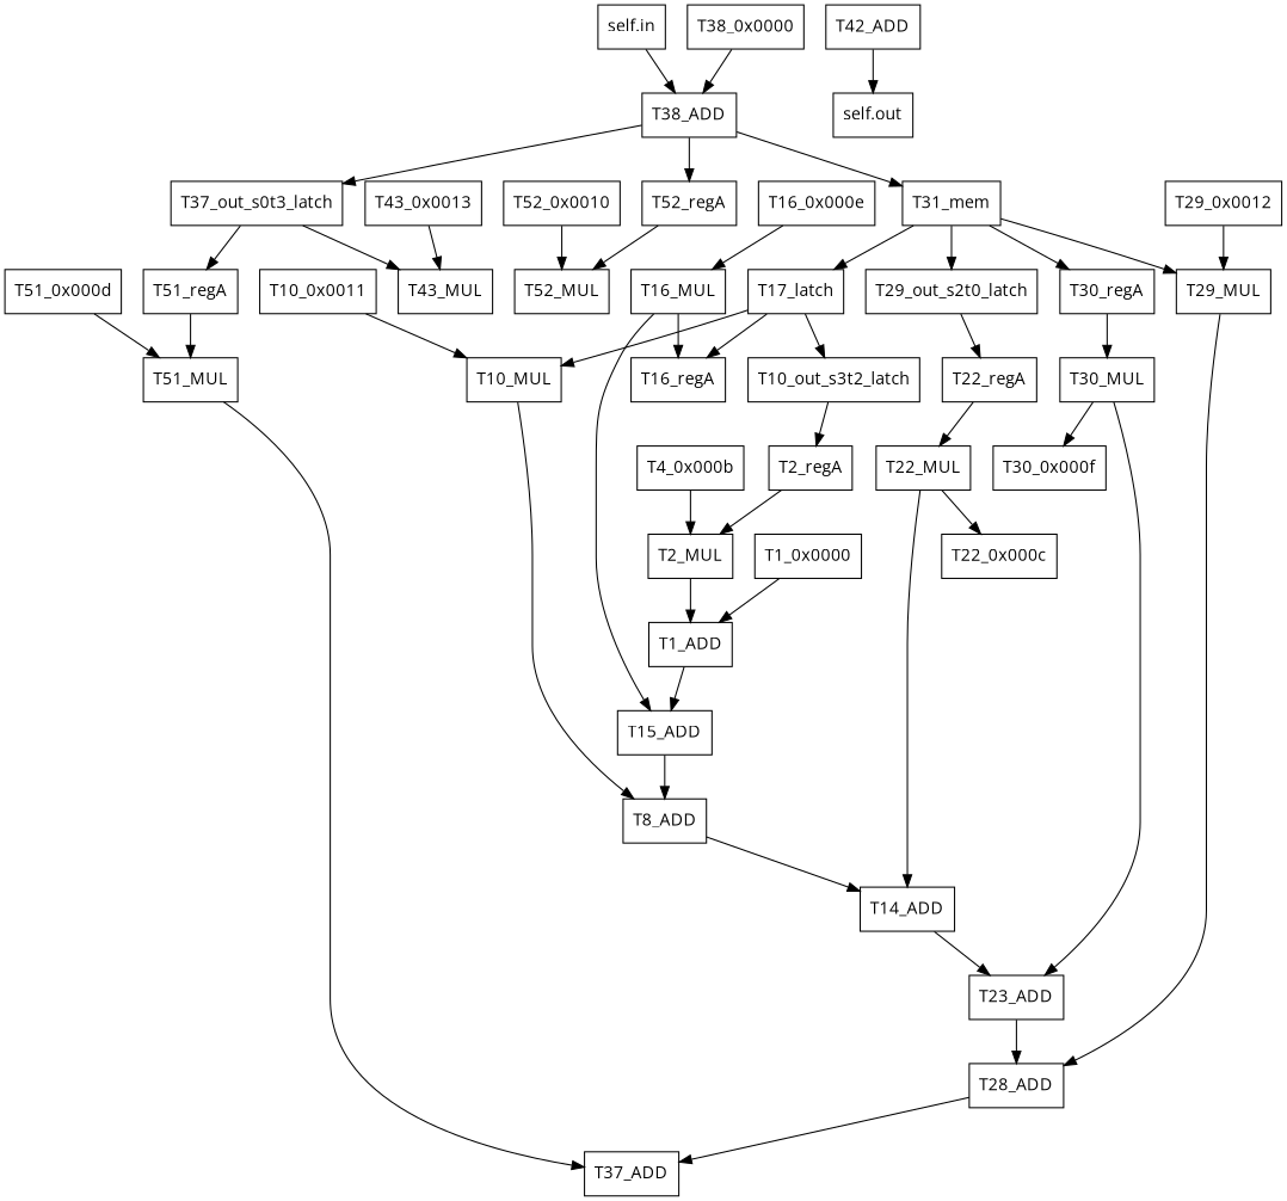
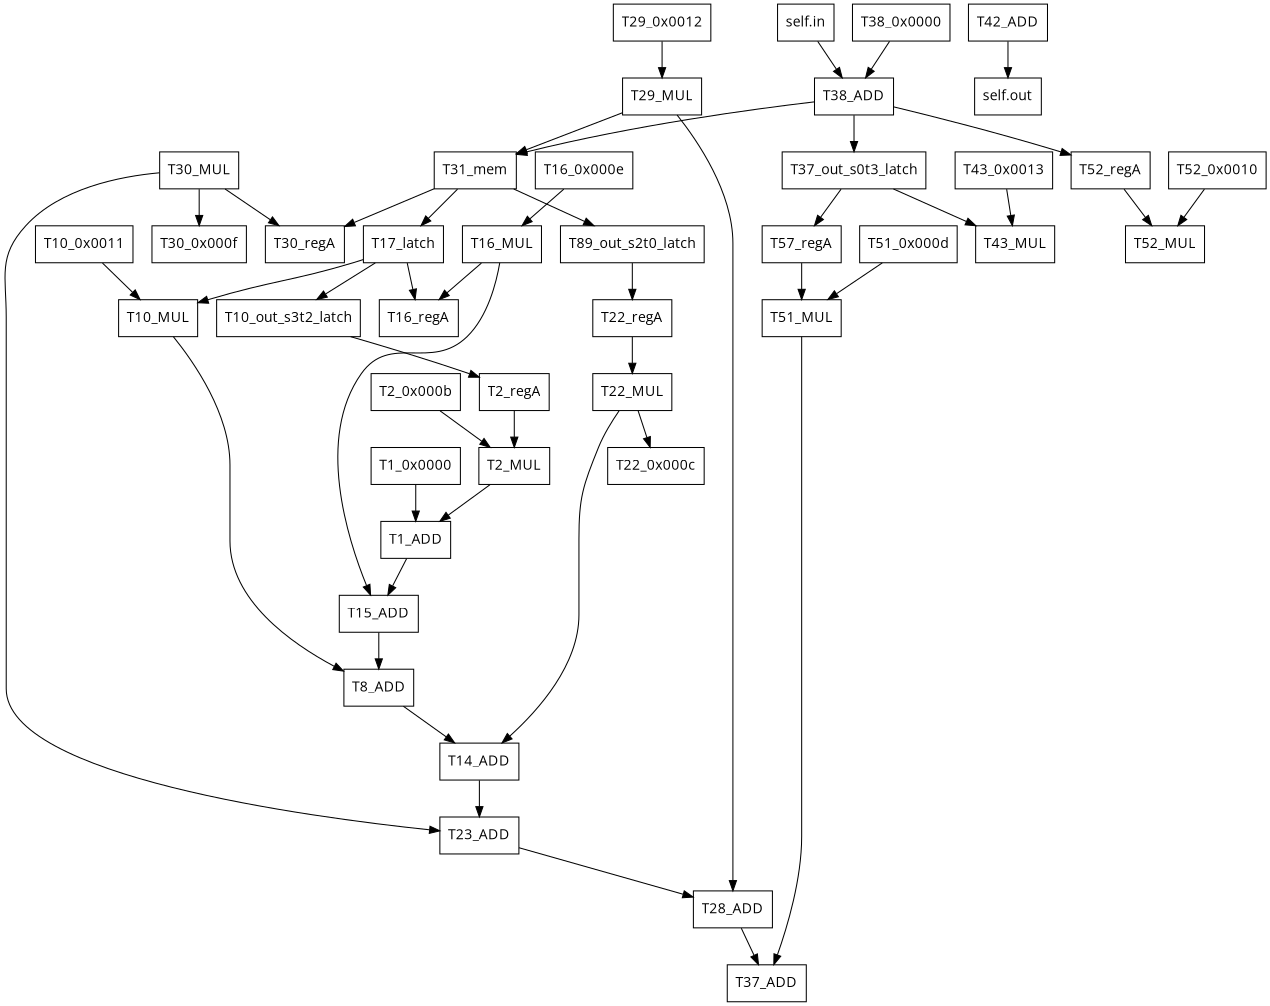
  digraph {
    fontname="Open Sans"
    node [fontname="Open Sans" shape=box]
    edge [fontname="Open Sans"]
    T1_0x0000
    T1_ADD
    T15_ADD
    T8_ADD
    T2_MUL
    T10_out_s3t2_latch
    T2_regA
-   T2_0x000b [label=T4_0x000b]
+   T2_0x000b
    T14_ADD
    T23_ADD
    T10_MUL
    n12 [label=T17_latch]
    T16_regA
    T10_0x0011
    T28_ADD
    T22_MUL
    T22_0x000c
    T16_MUL
    T16_0x000e
    T31_mem
-   T29_out_s2t0_latch
+   T29_out_s2t0_latch [label=T89_out_s2t0_latch]
    T29_MUL
    T30_regA
    T22_regA
    T30_MUL
    T37_ADD
    T30_0x000f
    T29_0x0012
    T38_ADD
    n30 [label=T37_out_s0t3_latch]
    T52_regA
    T43_MUL
-   T51_regA
+   T51_regA [label=T57_regA]
    T52_MUL
    T51_MUL
    "self.in"
    T38_0x0000
    T42_ADD
    "self.out"
    T43_0x0013
    T51_0x000d
    T52_0x0010
    T1_0x0000 -> T1_ADD
    T1_ADD -> T15_ADD
    T15_ADD -> T8_ADD
    T8_ADD -> T14_ADD
    T2_MUL -> T1_ADD
    T10_out_s3t2_latch -> T2_regA
    T2_regA -> T2_MUL
    T2_0x000b -> T2_MUL
    T14_ADD -> T23_ADD
    T23_ADD -> T28_ADD
    T10_MUL -> T8_ADD
    n12 -> T10_out_s3t2_latch
    n12 -> T10_MUL
    n12 -> T16_regA
    T10_0x0011 -> T10_MUL
    T28_ADD -> T37_ADD
    T22_MUL -> T14_ADD
    T22_MUL -> T22_0x000c
    T16_MUL -> T15_ADD
    T16_MUL -> T16_regA
    T16_0x000e -> T16_MUL
    T31_mem -> n12
    T31_mem -> T29_out_s2t0_latch
-   T31_mem -> T29_MUL
+   T29_MUL -> T31_mem
    T31_mem -> T30_regA
    T29_out_s2t0_latch -> T22_regA
    T29_MUL -> T28_ADD
-   T30_regA -> T30_MUL
+   T30_MUL -> T30_regA
    T22_regA -> T22_MUL
    T30_MUL -> T23_ADD
    T30_MUL -> T30_0x000f
    T29_0x0012 -> T29_MUL
    T38_ADD -> T31_mem
    T38_ADD -> n30
    T38_ADD -> T52_regA
    n30 -> T43_MUL
    n30 -> T51_regA
    T52_regA -> T52_MUL
    T51_regA -> T51_MUL
    T51_MUL -> T37_ADD
    "self.in" -> T38_ADD
    T38_0x0000 -> T38_ADD
    T42_ADD -> "self.out"
    T43_0x0013 -> T43_MUL
    T51_0x000d -> T51_MUL
    T52_0x0010 -> T52_MUL
  }
